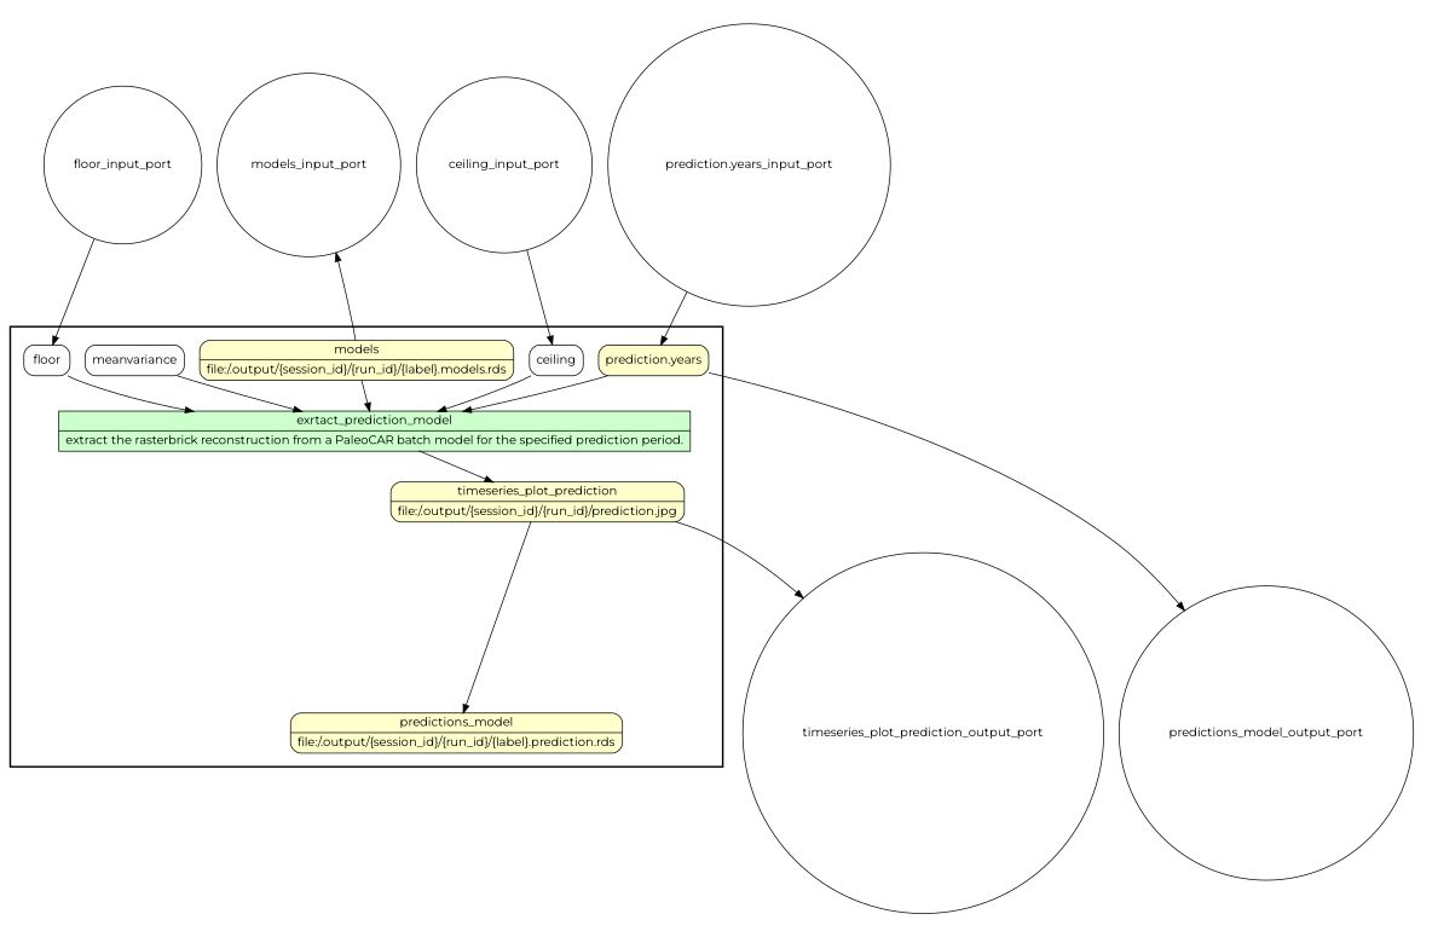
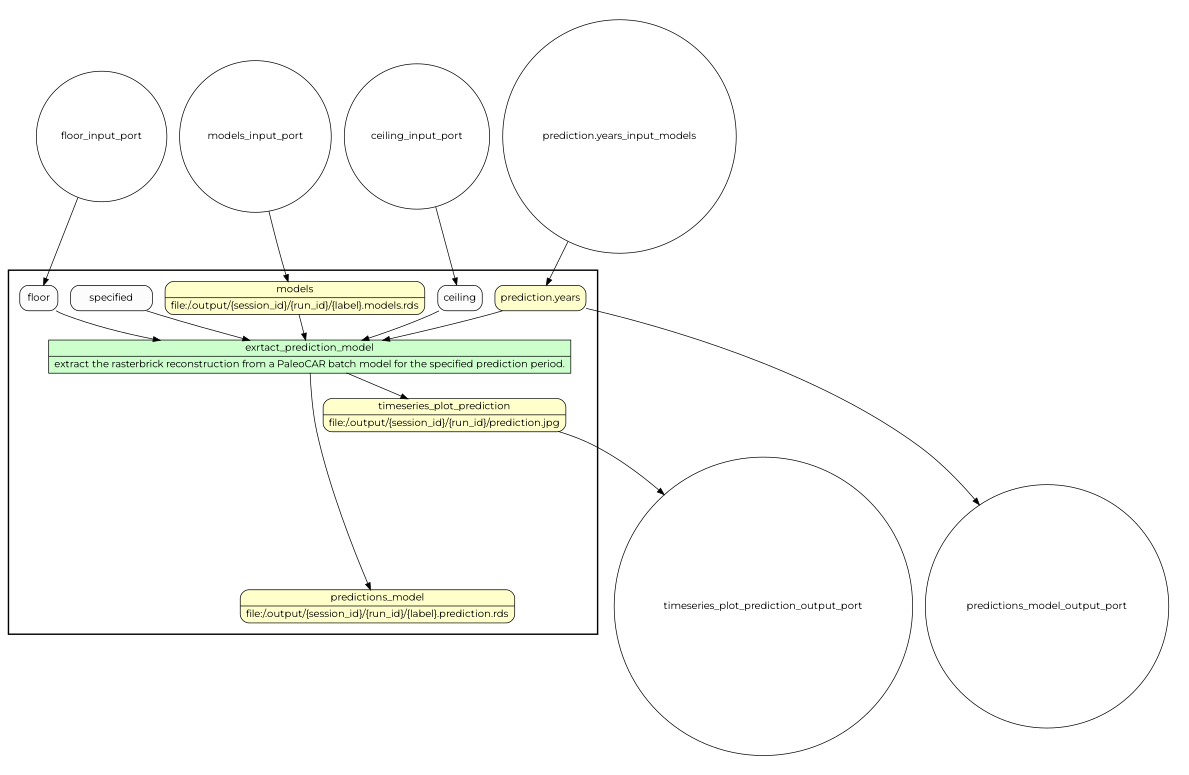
  digraph {
    fontname=Montserrat
    fontsize=18
    labelloc=t
    rankdir=TB
    node [fillcolor="#FFFFFF" fontname=Montserrat peripheries=1 shape=circle style="rounded,filled"]
    edge [fontname=Montserrat]
    n1 [fillcolor="#CCFFCC" label="{<f0> exrtact_prediction_model |<f1> extract the rasterbrick reconstruction from a PaleoCAR batch model for the specified prediction period.}" rankdir=LR shape=record style=filled]
    n2 [fillcolor="#FFFFCC" label="{<f0> timeseries_plot_prediction |<f1> file\:/.output/\{session_id\}/\{run_id\}/prediction.jpg}" rankdir=LR shape=record]
    n3 [fillcolor="#FFFFCC" label="{<f0> predictions_model |<f1> file\:/.output/\{session_id\}/\{run_id\}/\{label\}.prediction.rds}" rankdir=LR shape=record]
    n4 [fillcolor="#FFFFCC" label="{<f0> models |<f1> file\:/.output/\{session_id\}/\{run_id\}/\{label\}.models.rds}" rankdir=LR shape=record]
    "prediction.years" [fillcolor="#FFFFCC" shape=box]
-   meanvariance [fillcolor="#FCFCFC" shape=box]
+   meanvariance [fillcolor="#FCFCFC" shape=box label=specified]
    floor [fillcolor="#FCFCFC" shape=box]
    ceiling [fillcolor="#FCFCFC" shape=box]
    floor_input_port [width=0.2]
    models_input_port [width=0.2]
    ceiling_input_port [width=0.2]
-   "prediction.years_input_port" [width=0.2]
+   "prediction.years_input_port" [width=0.2 label="prediction.years_input_models"]
    timeseries_plot_prediction_output_port [width=0.2]
    predictions_model_output_port [width=0.2]
    subgraph cluster_1 {
      color=black
      penwidth=2
      subgraph cluster_2 {
        color=black
        penwidth=0
        n1
        n2
        n3
        n4
        "prediction.years"
        meanvariance
        floor
        ceiling
      }
    }
    subgraph cluster_3 {
      penwidth=0
      subgraph cluster_4 {
        penwidth=0
        timeseries_plot_prediction_output_port
        predictions_model_output_port
      }
    }
    subgraph cluster_5 {
      penwidth=0
      subgraph cluster_6 {
        penwidth=0
        floor_input_port
        models_input_port
        ceiling_input_port
        "prediction.years_input_port"
      }
    }
    n1 -> n2
-   n2 -> n3
+   n1 -> n3
    n2 -> timeseries_plot_prediction_output_port
    n4 -> n1
    "prediction.years" -> n1
    "prediction.years" -> predictions_model_output_port
    meanvariance -> n1
    floor -> n1
    ceiling -> n1
    floor_input_port -> floor
-   n4 -> models_input_port
+   models_input_port -> n4
    ceiling_input_port -> ceiling
    "prediction.years_input_port" -> "prediction.years"
  }
